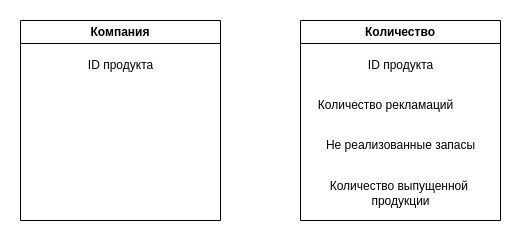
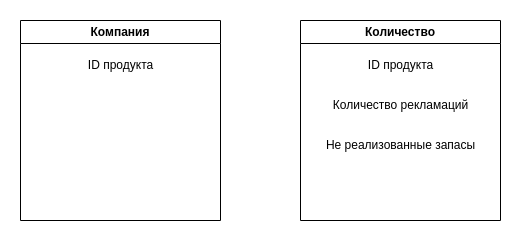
  <mxCell id="0" />
  <mxCell id="1" parent="0" />
  <mxCell id="2" value="Компания" style="swimlane;whiteSpace=wrap;html=1;" vertex="1" parent="1"><mxGeometry x="20" y="20" width="200" height="200" as="geometry" /></mxCell>
  <mxCell id="3" value="ID продукта" style="text;html=1;align=center;verticalAlign=middle;resizable=0;points=[];autosize=1;strokeColor=none;fillColor=none;" vertex="1" parent="2"><mxGeometry x="55" y="30" width="90" height="30" as="geometry" /></mxCell>
  <mxCell id="4" value="Количество" style="swimlane;whiteSpace=wrap;html=1;" vertex="1" parent="1"><mxGeometry x="300" y="20" width="200" height="200" as="geometry" /></mxCell>
  <mxCell id="5" value="Не реализованные запасы" style="text;html=1;align=center;verticalAlign=middle;resizable=0;points=[];autosize=1;strokeColor=none;fillColor=none;" vertex="1" parent="4"><mxGeometry x="15" y="110" width="170" height="30" as="geometry" /></mxCell>
- <mxCell id="6" value="Количество рекламаций" style="text;html=1;align=center;verticalAlign=middle;resizable=0;points=[];autosize=1;strokeColor=none;fillColor=none;" vertex="1" parent="4"><mxGeometry x="5" y="70" width="160" height="30" as="geometry" /></mxCell>
+ <mxCell id="6" value="Количество рекламаций" style="text;html=1;align=center;verticalAlign=middle;resizable=0;points=[];autosize=1;strokeColor=none;fillColor=none;" vertex="1" parent="4"><mxGeometry x="20" y="70" width="160" height="30" as="geometry" /></mxCell>
  <mxCell id="7" value="ID продукта" style="text;html=1;align=center;verticalAlign=middle;resizable=0;points=[];autosize=1;strokeColor=none;fillColor=none;" vertex="1" parent="4"><mxGeometry x="55" y="30" width="90" height="30" as="geometry" /></mxCell>
- <mxCell id="8" value="Количество выпущенной&amp;nbsp;&lt;div&gt;продукции&lt;/div&gt;" style="text;html=1;align=center;verticalAlign=middle;resizable=0;points=[];autosize=1;strokeColor=none;fillColor=none;" vertex="1" parent="1"><mxGeometry x="315" y="173" width="170" height="40" as="geometry" /></mxCell>
